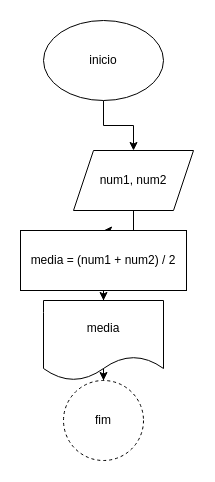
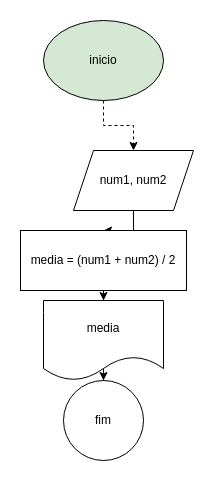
  <mxCell id="0" />
  <mxCell id="1" parent="0" />
- <mxCell id="2" value="" style="edgeStyle=orthogonalEdgeStyle;rounded=0;orthogonalLoop=1;jettySize=auto;html=1;" edge="1" parent="1" source="3" target="5"><mxGeometry relative="1" as="geometry" /></mxCell>
- <mxCell id="3" value="inicio" style="ellipse;whiteSpace=wrap;html=1;" vertex="1" parent="1"><mxGeometry x="43" y="20" width="120" height="80" as="geometry" /></mxCell>
+ <mxCell id="2" value="" style="edgeStyle=orthogonalEdgeStyle;rounded=0;orthogonalLoop=1;jettySize=auto;html=1;dashed=1;" edge="1" parent="1" source="3" target="5"><mxGeometry relative="1" as="geometry" /></mxCell>
+ <mxCell id="3" value="inicio" style="ellipse;whiteSpace=wrap;html=1;fillColor=#d5e8d4;" vertex="1" parent="1"><mxGeometry x="43" y="20" width="120" height="80" as="geometry" /></mxCell>
  <mxCell id="4" value="" style="edgeStyle=orthogonalEdgeStyle;rounded=0;orthogonalLoop=1;jettySize=auto;html=1;" edge="1" parent="1" source="5" target="7"><mxGeometry relative="1" as="geometry" /></mxCell>
  <mxCell id="5" value="num1, num2" style="shape=parallelogram;perimeter=parallelogramPerimeter;whiteSpace=wrap;html=1;fixedSize=1;" vertex="1" parent="1"><mxGeometry x="73" y="150" width="120" height="60" as="geometry" /></mxCell>
  <mxCell id="6" value="" style="edgeStyle=orthogonalEdgeStyle;rounded=0;orthogonalLoop=1;jettySize=auto;html=1;" edge="1" parent="1" source="7" target="9"><mxGeometry relative="1" as="geometry" /></mxCell>
  <mxCell id="7" value="media = (num1 + num2) / 2" style="whiteSpace=wrap;html=1;" vertex="1" parent="1"><mxGeometry x="20" y="230" width="166" height="60" as="geometry" /></mxCell>
  <mxCell id="8" value="" style="edgeStyle=orthogonalEdgeStyle;rounded=0;orthogonalLoop=1;jettySize=auto;html=1;" edge="1" parent="1" source="9" target="10"><mxGeometry relative="1" as="geometry" /></mxCell>
  <mxCell id="9" value="media" style="shape=document;whiteSpace=wrap;html=1;boundedLbl=1;" vertex="1" parent="1"><mxGeometry x="43" y="300" width="120" height="80" as="geometry" /></mxCell>
- <mxCell id="10" value="fim" style="ellipse;whiteSpace=wrap;html=1;dashed=1;" vertex="1" parent="1"><mxGeometry x="63" y="380" width="80" height="80" as="geometry" /></mxCell>
+ <mxCell id="10" value="fim" style="ellipse;whiteSpace=wrap;html=1;" vertex="1" parent="1"><mxGeometry x="63" y="380" width="80" height="80" as="geometry" /></mxCell>
